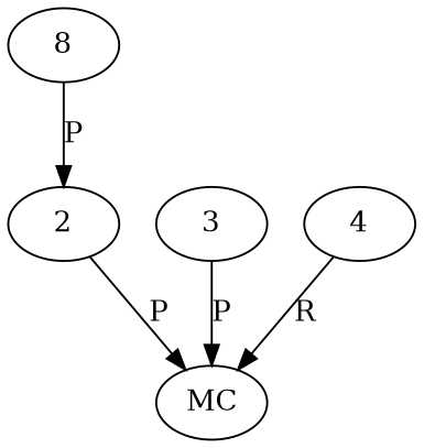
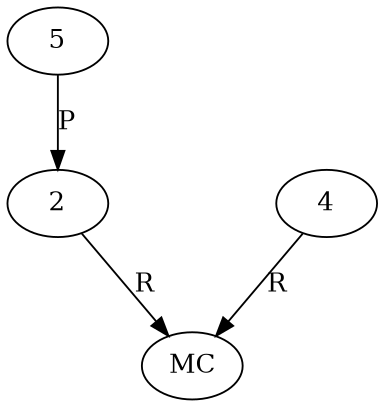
  digraph {
    node [t=String]
    n1 [l=89 label=MC s="error()" t=Reporter]
    2 [n=analyzer t=Analyzer]
-   3 [n=value]
    4
-   5 [label=8]
-   2 -> n1 [label=P]
-   3 -> n1 [label=P]
+   5
+   2 -> n1 [label=R]
    4 -> n1 [label=R]
    5 -> 2 [label=P]
  }
